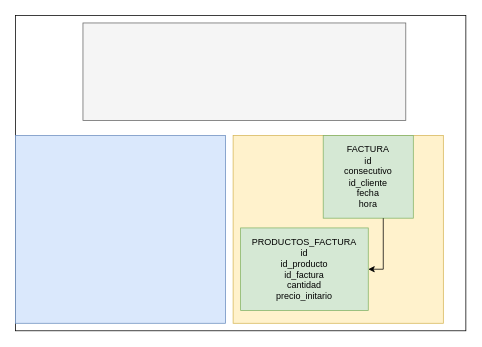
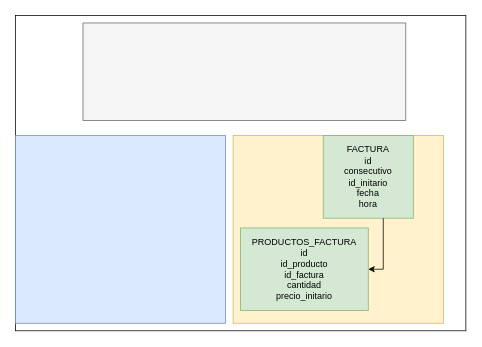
  <mxCell id="0" />
  <mxCell id="1" parent="0" />
  <mxCell id="2" value="" style="rounded=0;whiteSpace=wrap;html=1;" vertex="1" parent="1"><mxGeometry x="20" y="20" width="600" height="420" as="geometry" /></mxCell>
  <mxCell id="3" value="" style="rounded=0;whiteSpace=wrap;html=1;fillColor=#f5f5f5;strokeColor=#666666;fontColor=#333333;" vertex="1" parent="1"><mxGeometry x="110" y="30" width="430" height="130" as="geometry" /></mxCell>
  <mxCell id="4" value="" style="rounded=0;whiteSpace=wrap;html=1;fillColor=#dae8fc;strokeColor=#6c8ebf;" vertex="1" parent="1"><mxGeometry x="20" y="180" width="280" height="250" as="geometry" /></mxCell>
  <mxCell id="5" value="" style="rounded=0;whiteSpace=wrap;html=1;fillColor=#fff2cc;strokeColor=#d6b656;" vertex="1" parent="1"><mxGeometry x="310" y="180" width="280" height="250" as="geometry" /></mxCell>
  <mxCell id="6" value="" style="rounded=0;whiteSpace=wrap;html=1;fillColor=#d5e8d4;strokeColor=#82b366;" vertex="1" parent="1"><mxGeometry x="430" y="180" width="120" height="110" as="geometry" /></mxCell>
  <mxCell id="7" style="edgeStyle=orthogonalEdgeStyle;rounded=0;orthogonalLoop=1;jettySize=auto;html=1;entryX=1;entryY=0.5;entryDx=0;entryDy=0;" edge="1" parent="1" target="9"><mxGeometry relative="1" as="geometry"><mxPoint x="510" y="290" as="sourcePoint" /><Array as="points"><mxPoint x="510" y="358" /></Array></mxGeometry></mxCell>
- <mxCell id="8" value="FACTURA&lt;br&gt;id&lt;br&gt;consecutivo&lt;br&gt;id_cliente&lt;br&gt;fecha&lt;br&gt;hora" style="text;html=1;strokeColor=none;fillColor=none;align=center;verticalAlign=middle;whiteSpace=wrap;rounded=0;" vertex="1" parent="1"><mxGeometry x="470" y="210" width="40" height="50" as="geometry" /></mxCell>
+ <mxCell id="8" value="FACTURA&lt;br&gt;id&lt;br&gt;consecutivo&lt;br&gt;id_initario&lt;br&gt;fecha&lt;br&gt;hora" style="text;html=1;strokeColor=none;fillColor=none;align=center;verticalAlign=middle;whiteSpace=wrap;rounded=0;" vertex="1" parent="1"><mxGeometry x="470" y="210" width="40" height="50" as="geometry" /></mxCell>
  <mxCell id="9" value="" style="rounded=0;whiteSpace=wrap;html=1;fillColor=#d5e8d4;strokeColor=#82b366;" vertex="1" parent="1"><mxGeometry x="320" y="303" width="170" height="110" as="geometry" /></mxCell>
  <mxCell id="10" value="PRODUCTOS_FACTURA&lt;br&gt;id&lt;br&gt;id_producto&lt;br&gt;id_factura&lt;br&gt;cantidad&lt;br&gt;precio_initario" style="text;html=1;strokeColor=none;fillColor=none;align=center;verticalAlign=middle;whiteSpace=wrap;rounded=0;" vertex="1" parent="1"><mxGeometry x="340" y="333" width="130" height="50" as="geometry" /></mxCell>
